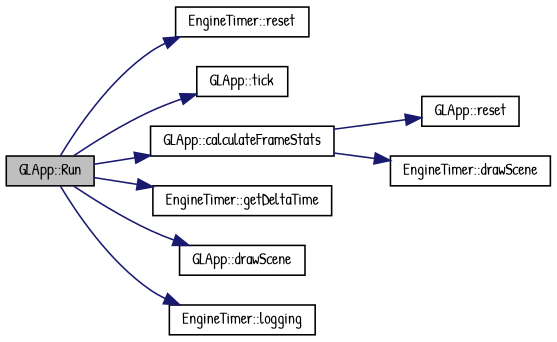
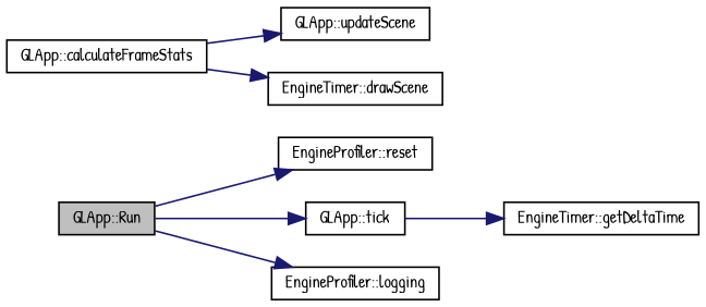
  digraph {
    fontname="Patrick Hand"
    rankdir=LR
    node [color=black fillcolor=white fontname="Patrick Hand" fontsize=10 shape=record style=filled]
    edge [color=midnightblue fontname="Patrick Hand" fontsize=10 labelfontname=Helvetica labelfontsize=10 style=solid]
    n1 [fillcolor=grey75 fontcolor=black height=0.2 label="GLApp::Run" width=0.4]
-   n2 [height=0.2 label="EngineTimer::reset" width=0.4]
+   n2 [height=0.2 label="EngineProfiler::reset" width=0.4]
    n3 [height=0.2 label="GLApp::tick" width=0.4]
    n4 [height=0.2 label="GLApp::calculateFrameStats" width=0.4]
    n5 [height=0.2 label="EngineTimer::getDeltaTime" width=0.4]
-   n6 [height=0.2 label="GLApp::drawScene" width=0.4]
-   n7 [height=0.2 label="EngineTimer::logging" width=0.4]
-   n8 [height=0.2 label="GLApp::reset" width=0.4]
+   n7 [height=0.2 label="EngineProfiler::logging" width=0.4]
+   n8 [height=0.2 label="GLApp::updateScene" width=0.4]
    n9 [height=0.2 label="EngineTimer::drawScene" width=0.4]
    n1 -> n2
    n1 -> n3
-   n1 -> n4
-   n1 -> n5
-   n1 -> n6
+   n3 -> n5
    n1 -> n7
    n4 -> n8
    n4 -> n9
  }
